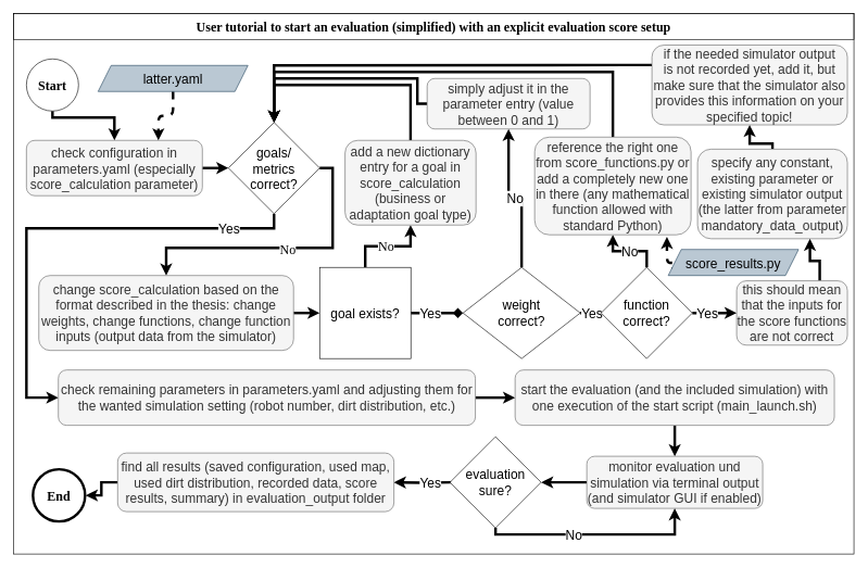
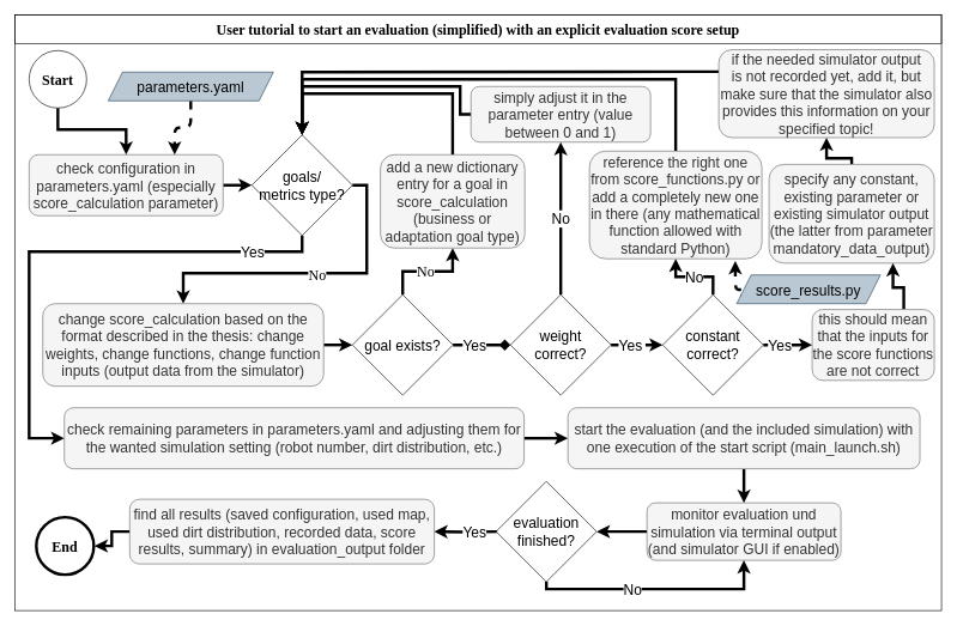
  <mxCell id="0" />
  <mxCell id="1" parent="0" />
  <mxCell id="2" value="" style="rounded=0;whiteSpace=wrap;html=1;fillColor=none;strokeWidth=1;" parent="1" vertex="1"><mxGeometry x="20" y="20" width="1290" height="830" as="geometry" /></mxCell>
  <mxCell id="3" style="edgeStyle=orthogonalEdgeStyle;rounded=0;orthogonalLoop=1;jettySize=auto;html=1;strokeWidth=4;fontSize=20;" parent="1" source="4" target="8" edge="1"><mxGeometry relative="1" as="geometry"><Array as="points"><mxPoint x="80" y="180" /><mxPoint x="175" y="180" /></Array></mxGeometry></mxCell>
- <mxCell id="4" value="Start" style="ellipse;whiteSpace=wrap;html=1;aspect=fixed;fontSize=20;fontFamily=Verdana;fontStyle=1" parent="1" vertex="1"><mxGeometry y="90" width="80" height="80" as="geometry" x="40" /></mxCell>
+ <mxCell id="4" value="Start" style="ellipse;whiteSpace=wrap;html=1;aspect=fixed;fontSize=20;fontFamily=Verdana;fontStyle=1" parent="1" vertex="1"><mxGeometry x="40" y="70" width="80" height="80" as="geometry" /></mxCell>
  <mxCell id="5" value="" style="rounded=0;whiteSpace=wrap;html=1;fillColor=none;" parent="1" vertex="1"><mxGeometry x="20" y="20" width="1290" height="40" as="geometry" /></mxCell>
  <mxCell id="6" value="&lt;font face=&quot;Verdana&quot; size=&quot;1&quot;&gt;&lt;b style=&quot;font-size: 20px&quot;&gt;User tutorial to start an evaluation (simplified) with an explicit evaluation score setup&lt;/b&gt;&lt;/font&gt;" style="text;html=1;strokeColor=none;align=center;verticalAlign=middle;whiteSpace=wrap;rounded=0;" parent="1" vertex="1"><mxGeometry x="20" y="20" width="1290" height="40" as="geometry" /></mxCell>
  <mxCell id="7" style="edgeStyle=orthogonalEdgeStyle;rounded=0;orthogonalLoop=1;jettySize=auto;html=1;fontSize=20;strokeWidth=4;" edge="1" parent="1" source="8" target="18"><mxGeometry relative="1" as="geometry" /></mxCell>
  <mxCell id="8" value="check configuration in parameters.yaml (especially score_calculation parameter)" style="rounded=1;whiteSpace=wrap;html=1;fontSize=20;fillColor=#f5f5f5;strokeColor=#666666;fontColor=#333333;" parent="1" vertex="1"><mxGeometry y="215" width="270" height="85" as="geometry" x="40" /></mxCell>
  <mxCell id="9" style="edgeStyle=orthogonalEdgeStyle;rounded=1;orthogonalLoop=1;jettySize=auto;html=1;strokeWidth=4;fontSize=20;dashed=1;exitX=0.5;exitY=1;exitDx=0;exitDy=0;entryX=0.75;entryY=0;entryDx=0;entryDy=0;" parent="1" source="10" edge="1" target="8"><mxGeometry relative="1" as="geometry"><mxPoint x="260" y="325" as="targetPoint" /><Array as="points" /></mxGeometry></mxCell>
- <mxCell id="10" value="latter.yaml" style="shape=parallelogram;perimeter=parallelogramPerimeter;whiteSpace=wrap;html=1;fixedSize=1;fontSize=20;fillColor=#bac8d3;strokeColor=#23445d;" parent="1" vertex="1"><mxGeometry x="150" y="100" width="230" height="40" as="geometry" /></mxCell>
+ <mxCell id="10" value="parameters.yaml" style="shape=parallelogram;perimeter=parallelogramPerimeter;whiteSpace=wrap;html=1;fixedSize=1;fontSize=20;fillColor=#bac8d3;strokeColor=#23445d;" parent="1" vertex="1"><mxGeometry x="150" y="100" width="230" height="40" as="geometry" /></mxCell>
  <mxCell id="11" value="No" style="edgeStyle=orthogonalEdgeStyle;rounded=0;orthogonalLoop=1;jettySize=auto;html=1;entryX=0.5;entryY=1;entryDx=0;entryDy=0;fontSize=20;strokeWidth=4;" edge="1" parent="1" source="13" target="48"><mxGeometry x="-0.2" relative="1" as="geometry"><Array as="points"><mxPoint x="760" y="820" /><mxPoint x="1035" y="820" /></Array><mxPoint as="offset" /></mxGeometry></mxCell>
  <mxCell id="12" value="Yes" style="edgeStyle=orthogonalEdgeStyle;rounded=0;orthogonalLoop=1;jettySize=auto;html=1;entryX=1;entryY=0.5;entryDx=0;entryDy=0;fontSize=20;strokeWidth=4;" edge="1" parent="1" target="50"><mxGeometry x="-0.244" relative="1" as="geometry"><mxPoint x="694" y="740" as="sourcePoint" /><mxPoint x="608" y="740" as="targetPoint" /><mxPoint as="offset" /></mxGeometry></mxCell>
- <mxCell id="13" value="evaluation sure?" style="rhombus;whiteSpace=wrap;html=1;fillColor=#ffffff;fontSize=20;" parent="1" vertex="1"><mxGeometry x="690" y="670" width="140" height="140" as="geometry" /></mxCell>
+ <mxCell id="13" value="evaluation finished?" style="rhombus;whiteSpace=wrap;html=1;fillColor=#ffffff;fontSize=20;" parent="1" vertex="1"><mxGeometry x="690" y="670" width="140" height="140" as="geometry" /></mxCell>
  <mxCell id="14" value="End" style="ellipse;whiteSpace=wrap;html=1;aspect=fixed;labelBorderColor=none;shadow=0;strokeWidth=4;perimeterSpacing=1;fontFamily=Verdana;fontSize=20;fontStyle=1" parent="1" vertex="1"><mxGeometry x="50" y="720" width="80" height="80" as="geometry" /></mxCell>
  <mxCell id="15" value="Yes" style="edgeStyle=orthogonalEdgeStyle;rounded=0;orthogonalLoop=1;jettySize=auto;html=1;entryX=0;entryY=0.5;entryDx=0;entryDy=0;fontSize=20;strokeWidth=4;" edge="1" parent="1" source="18" target="20"><mxGeometry x="-0.74" relative="1" as="geometry"><Array as="points"><mxPoint x="420" y="350" /><mxPoint y="350" x="40" /><mxPoint y="610" x="40" /></Array><mxPoint as="offset" /></mxGeometry></mxCell>
  <mxCell id="16" style="edgeStyle=orthogonalEdgeStyle;rounded=0;orthogonalLoop=1;jettySize=auto;html=1;entryX=0.5;entryY=0;entryDx=0;entryDy=0;exitX=1;exitY=0.5;exitDx=0;exitDy=0;fontSize=20;strokeWidth=4;" edge="1" parent="1" source="18" target="24"><mxGeometry relative="1" as="geometry"><Array as="points"><mxPoint x="510" y="258" /><mxPoint x="510" y="380" /><mxPoint x="255" y="380" /></Array></mxGeometry></mxCell>
  <mxCell id="17" value="No" style="edgeLabel;html=1;align=center;verticalAlign=middle;resizable=0;points=[];fontSize=20;fontFamily=Verdana;" vertex="1" connectable="0" parent="16"><mxGeometry x="-0.094" y="1" relative="1" as="geometry"><mxPoint x="-12.5" as="offset" /></mxGeometry></mxCell>
- <mxCell id="18" value="goals/&lt;br&gt;metrics correct?" style="rhombus;whiteSpace=wrap;html=1;fillColor=#ffffff;fontSize=20;" vertex="1" parent="1"><mxGeometry x="350" y="187.5" width="140" height="140" as="geometry" /></mxCell>
+ <mxCell id="18" value="goals/&lt;br&gt;metrics type?" style="rhombus;whiteSpace=wrap;html=1;fillColor=#ffffff;fontSize=20;" vertex="1" parent="1"><mxGeometry x="350" y="187.5" width="140" height="140" as="geometry" /></mxCell>
  <mxCell id="19" style="edgeStyle=orthogonalEdgeStyle;rounded=0;orthogonalLoop=1;jettySize=auto;html=1;fontSize=20;strokeWidth=4;" edge="1" parent="1" source="20" target="22"><mxGeometry relative="1" as="geometry" /></mxCell>
  <mxCell id="20" value="check remaining parameters in parameters.yaml and adjusting them for the wanted simulation setting (robot number, dirt distribution, etc.)" style="rounded=1;whiteSpace=wrap;html=1;fontSize=20;fillColor=#f5f5f5;strokeColor=#666666;fontColor=#333333;" vertex="1" parent="1"><mxGeometry x="89" y="567.5" width="640" height="85" as="geometry" /></mxCell>
  <mxCell id="21" style="edgeStyle=orthogonalEdgeStyle;rounded=0;orthogonalLoop=1;jettySize=auto;html=1;fontSize=20;strokeWidth=4;" edge="1" parent="1" source="22" target="48"><mxGeometry relative="1" as="geometry" /></mxCell>
  <mxCell id="22" value="start the evaluation (and the included simulation) with one execution of the start script (main_launch.sh)" style="rounded=1;whiteSpace=wrap;html=1;fontSize=20;fillColor=#f5f5f5;strokeColor=#666666;fontColor=#333333;" vertex="1" parent="1"><mxGeometry x="790" y="567.5" width="490" height="85" as="geometry" /></mxCell>
  <mxCell id="23" style="edgeStyle=orthogonalEdgeStyle;rounded=0;orthogonalLoop=1;jettySize=auto;html=1;exitX=1;exitY=0.5;exitDx=0;exitDy=0;entryX=0;entryY=0.5;entryDx=0;entryDy=0;fontSize=20;strokeWidth=4;" edge="1" parent="1" source="24" target="41"><mxGeometry relative="1" as="geometry" /></mxCell>
  <mxCell id="24" value="change score_calculation&amp;nbsp;based on the format described in the thesis: change weights, change functions, change function inputs (output data from the simulator)" style="rounded=1;whiteSpace=wrap;html=1;fontSize=20;fillColor=#f5f5f5;strokeColor=#666666;fontColor=#333333;" vertex="1" parent="1"><mxGeometry x="59" y="422.5" width="391" height="115" as="geometry" /></mxCell>
  <mxCell id="25" value="Yes" style="edgeStyle=orthogonalEdgeStyle;rounded=0;orthogonalLoop=1;jettySize=auto;html=1;fontSize=20;strokeWidth=4;dashed=1;" edge="1" parent="1" source="27" target="30"><mxGeometry x="-0.25" relative="1" as="geometry"><mxPoint as="offset" /></mxGeometry></mxCell>
  <mxCell id="26" value="No" style="edgeStyle=orthogonalEdgeStyle;rounded=0;orthogonalLoop=1;jettySize=auto;html=1;entryX=0.5;entryY=1;entryDx=0;entryDy=0;fontSize=20;strokeWidth=4;" edge="1" parent="1" source="27" target="32"><mxGeometry relative="1" as="geometry" /></mxCell>
- <mxCell id="27" value="weight &lt;br&gt;correct?" style="rhombus;whiteSpace=wrap;html=1;fillColor=#ffffff;fontSize=20;" vertex="1" parent="1"><mxGeometry x="710" y="410" width="180" height="140" as="geometry" /></mxCell>
+ <mxCell id="27" value="weight &lt;br&gt;correct?" style="rhombus;whiteSpace=wrap;html=1;fillColor=#ffffff;fontSize=20;" vertex="1" parent="1"><mxGeometry x="710" y="410" width="140" height="140" as="geometry" /></mxCell>
  <mxCell id="28" value="Yes" style="edgeStyle=orthogonalEdgeStyle;rounded=0;orthogonalLoop=1;jettySize=auto;html=1;fontSize=20;strokeWidth=4;" edge="1" parent="1" source="30" target="46"><mxGeometry x="-0.333" relative="1" as="geometry"><mxPoint x="1160" y="480" as="targetPoint" /><mxPoint as="offset" /></mxGeometry></mxCell>
  <mxCell id="29" value="No" style="edgeStyle=orthogonalEdgeStyle;rounded=0;orthogonalLoop=1;jettySize=auto;html=1;fontSize=20;strokeWidth=4;" edge="1" parent="1" source="30" target="35"><mxGeometry relative="1" as="geometry" /></mxCell>
- <mxCell id="30" value="function correct?" style="rhombus;whiteSpace=wrap;html=1;fillColor=#ffffff;fontSize=20;direction=south;" vertex="1" parent="1"><mxGeometry x="922" y="410" width="140" height="140" as="geometry" /></mxCell>
+ <mxCell id="30" value="constant correct?" style="rhombus;whiteSpace=wrap;html=1;fillColor=#ffffff;fontSize=20;direction=south;" vertex="1" parent="1"><mxGeometry x="922" y="410" width="140" height="140" as="geometry" /></mxCell>
  <mxCell id="31" style="edgeStyle=orthogonalEdgeStyle;rounded=0;orthogonalLoop=1;jettySize=auto;html=1;entryX=0.5;entryY=0;entryDx=0;entryDy=0;fontSize=20;strokeWidth=4;exitX=0;exitY=0.5;exitDx=0;exitDy=0;" edge="1" parent="1" source="32" target="18"><mxGeometry relative="1" as="geometry"><Array as="points"><mxPoint x="640" y="159" /><mxPoint x="640" y="120" /><mxPoint x="420" y="120" /></Array></mxGeometry></mxCell>
  <mxCell id="32" value="simply adjust it in the parameter entry (value between 0 and 1)" style="rounded=1;whiteSpace=wrap;html=1;fontSize=20;fillColor=#f5f5f5;strokeColor=#666666;fontColor=#333333;" vertex="1" parent="1"><mxGeometry x="655" y="120" width="250" height="77.5" as="geometry" /></mxCell>
  <mxCell id="33" style="edgeStyle=orthogonalEdgeStyle;rounded=0;orthogonalLoop=1;jettySize=auto;html=1;entryX=0.75;entryY=1;entryDx=0;entryDy=0;exitX=0.75;exitY=0;exitDx=0;exitDy=0;fontSize=20;strokeWidth=4;" edge="1" parent="1" source="46" target="37"><mxGeometry relative="1" as="geometry"><mxPoint x="1230" y="410" as="sourcePoint" /><Array as="points"><mxPoint x="1258" y="400" /><mxPoint x="1243" y="400" /></Array></mxGeometry></mxCell>
  <mxCell id="34" style="edgeStyle=orthogonalEdgeStyle;rounded=0;orthogonalLoop=1;jettySize=auto;html=1;entryX=0.5;entryY=0;entryDx=0;entryDy=0;fontSize=20;strokeWidth=4;exitX=0.5;exitY=0;exitDx=0;exitDy=0;" edge="1" parent="1" source="35" target="18"><mxGeometry relative="1" as="geometry"><Array as="points"><mxPoint x="940" y="110" /><mxPoint x="420" y="110" /></Array></mxGeometry></mxCell>
  <mxCell id="35" value="reference the right one from score_functions.py or add a completely new one in there (any mathematical function allowed with standard Python)" style="rounded=1;whiteSpace=wrap;html=1;fontSize=20;fillColor=#f5f5f5;strokeColor=#666666;fontColor=#333333;" vertex="1" parent="1"><mxGeometry x="820" y="210" width="240" height="150" as="geometry" /></mxCell>
  <mxCell id="36" style="edgeStyle=orthogonalEdgeStyle;rounded=0;orthogonalLoop=1;jettySize=auto;html=1;entryX=0.5;entryY=1;entryDx=0;entryDy=0;fontSize=20;strokeWidth=4;" edge="1" parent="1" source="37" target="45"><mxGeometry relative="1" as="geometry"><Array as="points"><mxPoint x="1185" y="220" /><mxPoint x="1150" y="220" /></Array></mxGeometry></mxCell>
  <mxCell id="37" value="specify any constant, existing parameter or existing simulator output (the latter from parameter&lt;br&gt;mandatory_data_output)" style="rounded=1;whiteSpace=wrap;html=1;fontSize=20;fillColor=#f5f5f5;strokeColor=#666666;fontColor=#333333;" vertex="1" parent="1"><mxGeometry x="1070" y="228.5" width="230" height="137.5" as="geometry" /></mxCell>
  <mxCell id="38" value="Yes" style="edgeStyle=orthogonalEdgeStyle;rounded=0;orthogonalLoop=1;jettySize=auto;html=1;fontSize=20;strokeWidth=4;endArrow=diamond;" edge="1" parent="1" source="41" target="27"><mxGeometry x="-0.25" relative="1" as="geometry"><mxPoint as="offset" /></mxGeometry></mxCell>
  <mxCell id="39" style="edgeStyle=orthogonalEdgeStyle;rounded=0;orthogonalLoop=1;jettySize=auto;html=1;entryX=0.5;entryY=1;entryDx=0;entryDy=0;fontSize=20;strokeWidth=4;" edge="1" parent="1" source="41" target="43"><mxGeometry relative="1" as="geometry" /></mxCell>
  <mxCell id="40" value="No" style="edgeLabel;html=1;align=center;verticalAlign=middle;resizable=0;points=[];fontSize=20;fontFamily=Verdana;" vertex="1" connectable="0" parent="39"><mxGeometry x="-0.246" y="2" relative="1" as="geometry"><mxPoint x="12.5" y="1" as="offset" /></mxGeometry></mxCell>
- <mxCell id="41" value="goal exists?" style="whiteSpace=wrap;html=1;fillColor=#ffffff;fontSize=20;rounded=0;" vertex="1" parent="1"><mxGeometry x="490" y="410" width="140" height="140" as="geometry" /></mxCell>
+ <mxCell id="41" value="goal exists?" style="rhombus;whiteSpace=wrap;html=1;fillColor=#ffffff;fontSize=20;" vertex="1" parent="1"><mxGeometry x="490" y="410" width="140" height="140" as="geometry" /></mxCell>
  <mxCell id="42" style="edgeStyle=orthogonalEdgeStyle;rounded=0;orthogonalLoop=1;jettySize=auto;html=1;entryX=0.5;entryY=0;entryDx=0;entryDy=0;exitX=0.5;exitY=0;exitDx=0;exitDy=0;fontSize=20;strokeWidth=4;" edge="1" parent="1" source="43" target="18"><mxGeometry relative="1" as="geometry"><Array as="points"><mxPoint x="629" y="130" /><mxPoint x="420" y="130" /></Array></mxGeometry></mxCell>
  <mxCell id="43" value="add a new dictionary entry for a goal in score_calculation (business or adaptation goal type)" style="rounded=1;whiteSpace=wrap;html=1;fontSize=20;fillColor=#f5f5f5;strokeColor=#666666;fontColor=#333333;" vertex="1" parent="1"><mxGeometry x="529" y="215" width="201" height="130" as="geometry" /></mxCell>
  <mxCell id="44" style="edgeStyle=orthogonalEdgeStyle;rounded=0;orthogonalLoop=1;jettySize=auto;html=1;entryX=0.5;entryY=0;entryDx=0;entryDy=0;exitX=0;exitY=0.25;exitDx=0;exitDy=0;fontSize=20;strokeWidth=4;" edge="1" parent="1" source="45" target="18"><mxGeometry relative="1" as="geometry"><Array as="points"><mxPoint x="960" y="100" /><mxPoint x="420" y="100" /></Array></mxGeometry></mxCell>
  <mxCell id="45" value="if the needed simulator output &lt;br&gt;is not recorded yet, add it, but make sure that the simulator also provides this information on your specified topic!" style="rounded=1;whiteSpace=wrap;html=1;fontSize=20;fillColor=#f5f5f5;strokeColor=#666666;fontColor=#333333;" vertex="1" parent="1"><mxGeometry x="1000" y="68.75" width="300" height="122.5" as="geometry" /></mxCell>
  <mxCell id="46" value="this should mean that the inputs for the score functions are not correct" style="rounded=1;whiteSpace=wrap;html=1;fontSize=20;fillColor=#f5f5f5;strokeColor=#666666;fontColor=#333333;" vertex="1" parent="1"><mxGeometry x="1130" y="430.63" width="170" height="98.75" as="geometry" /></mxCell>
  <mxCell id="47" style="edgeStyle=orthogonalEdgeStyle;rounded=0;orthogonalLoop=1;jettySize=auto;html=1;fontSize=20;strokeWidth=4;" edge="1" parent="1" source="48" target="13"><mxGeometry relative="1" as="geometry" /></mxCell>
  <mxCell id="48" value="monitor evaluation und simulation via terminal output (and simulator GUI if enabled)" style="rounded=1;whiteSpace=wrap;html=1;fontSize=20;fillColor=#f5f5f5;strokeColor=#666666;fontColor=#333333;" vertex="1" parent="1"><mxGeometry x="900" y="700" width="270" height="80" as="geometry" /></mxCell>
  <mxCell id="49" style="edgeStyle=orthogonalEdgeStyle;rounded=0;orthogonalLoop=1;jettySize=auto;html=1;entryX=1;entryY=0.5;entryDx=0;entryDy=0;fontSize=20;strokeWidth=4;" edge="1" parent="1" source="50" target="14"><mxGeometry relative="1" as="geometry" /></mxCell>
  <mxCell id="50" value="find all results (saved configuration, used map, used dirt distribution, recorded data, score results, summary) in evaluation_output folder" style="rounded=1;whiteSpace=wrap;html=1;fontSize=20;fillColor=#f5f5f5;strokeColor=#666666;fontColor=#333333;" vertex="1" parent="1"><mxGeometry x="180" y="695" width="424" height="90" as="geometry" /></mxCell>
  <mxCell id="51" style="edgeStyle=orthogonalEdgeStyle;rounded=1;orthogonalLoop=1;jettySize=auto;html=1;fontFamily=Helvetica;fontSize=20;entryX=0.846;entryY=1.02;entryDx=0;entryDy=0;dashed=1;strokeWidth=4;exitX=0;exitY=0.75;exitDx=0;exitDy=0;entryPerimeter=0;" edge="1" parent="1" source="52" target="35"><mxGeometry relative="1" as="geometry"><Array as="points"><mxPoint x="1040" y="412" /><mxPoint x="1040" y="403" /><mxPoint x="1023" y="403" /></Array></mxGeometry></mxCell>
  <mxCell id="52" value="score_results.py" style="shape=parallelogram;perimeter=parallelogramPerimeter;whiteSpace=wrap;html=1;fixedSize=1;fontSize=20;fillColor=#bac8d3;strokeColor=#23445d;" vertex="1" parent="1"><mxGeometry x="1025" y="382.5" width="200" height="40" as="geometry" /></mxCell>
